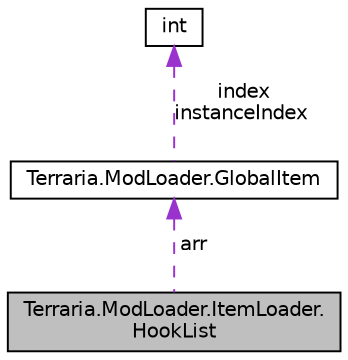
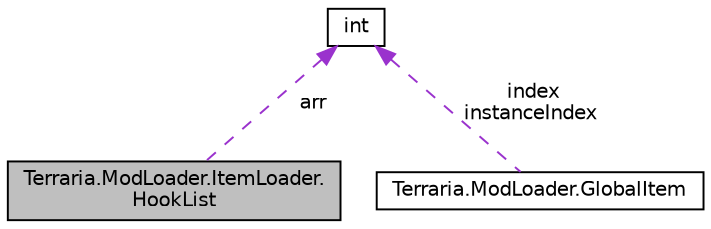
  digraph {
    node [color=black fillcolor=white fontname=Helvetica fontsize=10 shape=record style=filled]
    edge [color=darkorchid3 dir=back fontname=Helvetica fontsize=10 labelfontname=Helvetica labelfontsize=10 style=dashed]
    n1 [fillcolor=grey75 fontcolor=black height=0.2 label="Terraria.ModLoader.ItemLoader.\lHookList" width=0.4]
    n2 [height=0.2 label="Terraria.ModLoader.GlobalItem" width=0.4]
    n3 [height=0.2 label=int width=0.4]
-   n2 -> n1 [label=" arr"]
+   n3 -> n1 [label=" arr"]
    n3 -> n2 [label=" index\ninstanceIndex"]
  }
